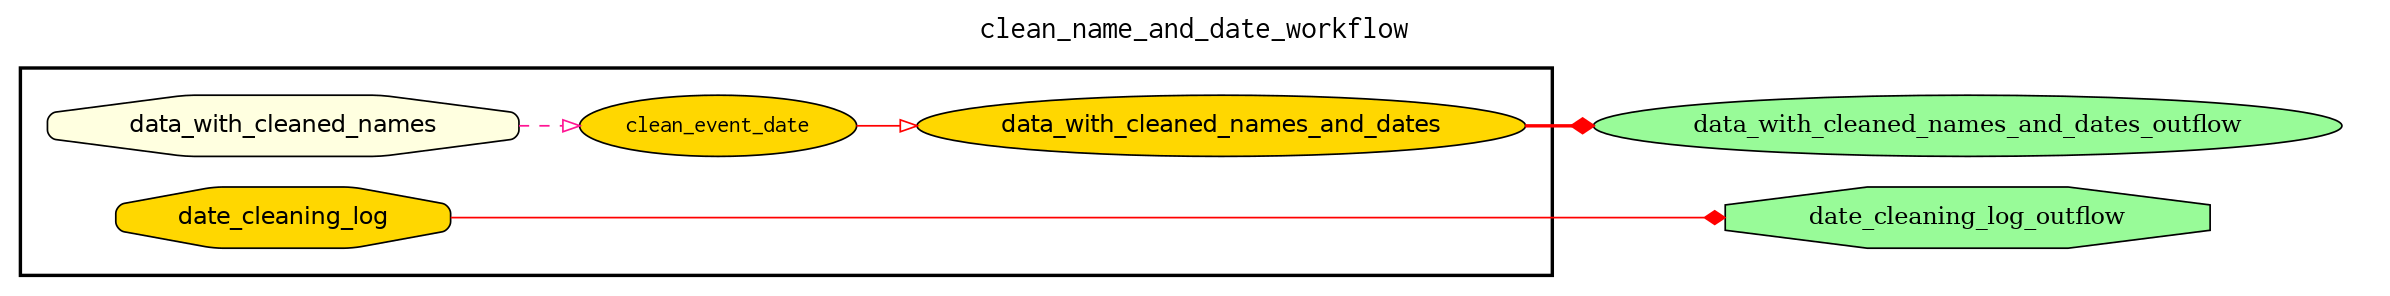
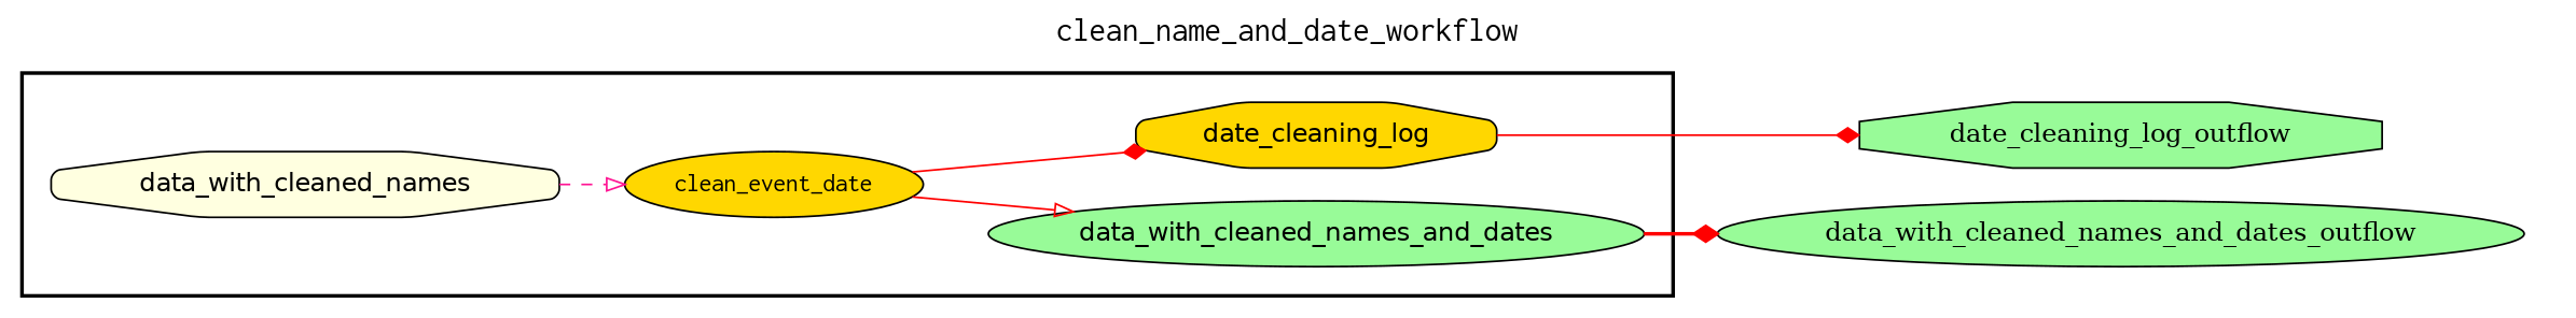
  digraph {
    fontname=Courier
    fontsize=18
    label=clean_name_and_date_workflow
    labelloc=t
    rankdir=LR
    node [fillcolor=gold fontname=Helvetica peripheries=1 shape=ellipse style=filled]
    edge [arrowhead=diamond color=red style=solid]
    clean_event_date [fontname=Courier]
    data_with_cleaned_names [fillcolor=lightyellow shape=octagon style="rounded,filled"]
-   data_with_cleaned_names_and_dates [style="rounded,filled"]
+   data_with_cleaned_names_and_dates [fillcolor=palegreen style="rounded,filled"]
    date_cleaning_log [shape=octagon style="rounded,filled"]
    date_cleaning_log_outflow [fillcolor=palegreen shape=octagon width=0.2 fontname=""]
    data_with_cleaned_names_and_dates_outflow [fillcolor=palegreen width=0.2 fontname=""]
    subgraph cluster_1 {
      color=black
      label=""
      penwidth=2
      subgraph cluster_2 {
        color=white
        label=""
        penwidth=2
        clean_event_date
        data_with_cleaned_names
        data_with_cleaned_names_and_dates
        date_cleaning_log
      }
    }
    subgraph cluster_3 {
      color=white
      label=""
      penwidth=2
      subgraph cluster_4 {
        color=white
        label=""
        penwidth=2
      }
    }
    subgraph cluster_5 {
      color=white
      label=""
      penwidth=2
      subgraph cluster_6 {
        color=white
        label=""
        penwidth=2
        date_cleaning_log_outflow
        data_with_cleaned_names_and_dates_outflow
      }
    }
    clean_event_date -> data_with_cleaned_names_and_dates [arrowhead=onormal]
+   clean_event_date -> date_cleaning_log
    data_with_cleaned_names -> clean_event_date [arrowhead=onormal color=deeppink style=dashed]
    data_with_cleaned_names_and_dates -> data_with_cleaned_names_and_dates_outflow [style=bold]
    date_cleaning_log -> date_cleaning_log_outflow
  }
